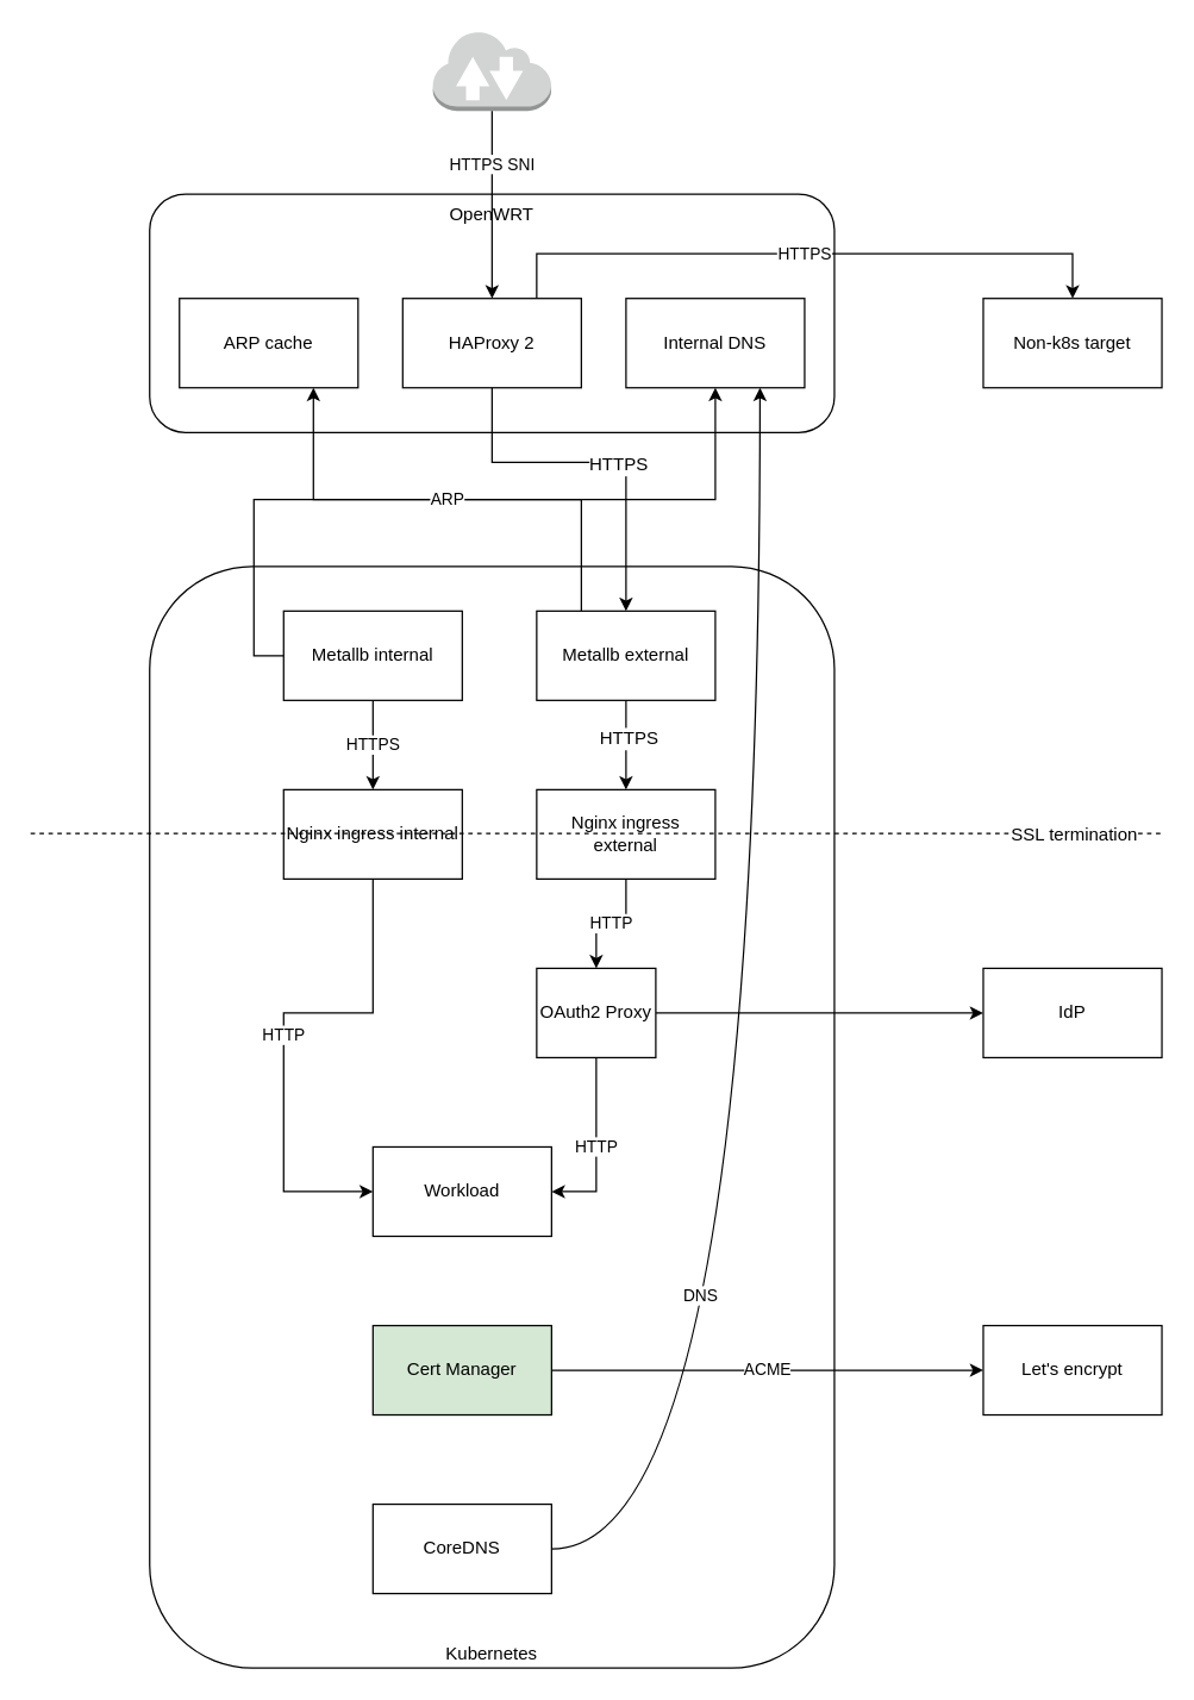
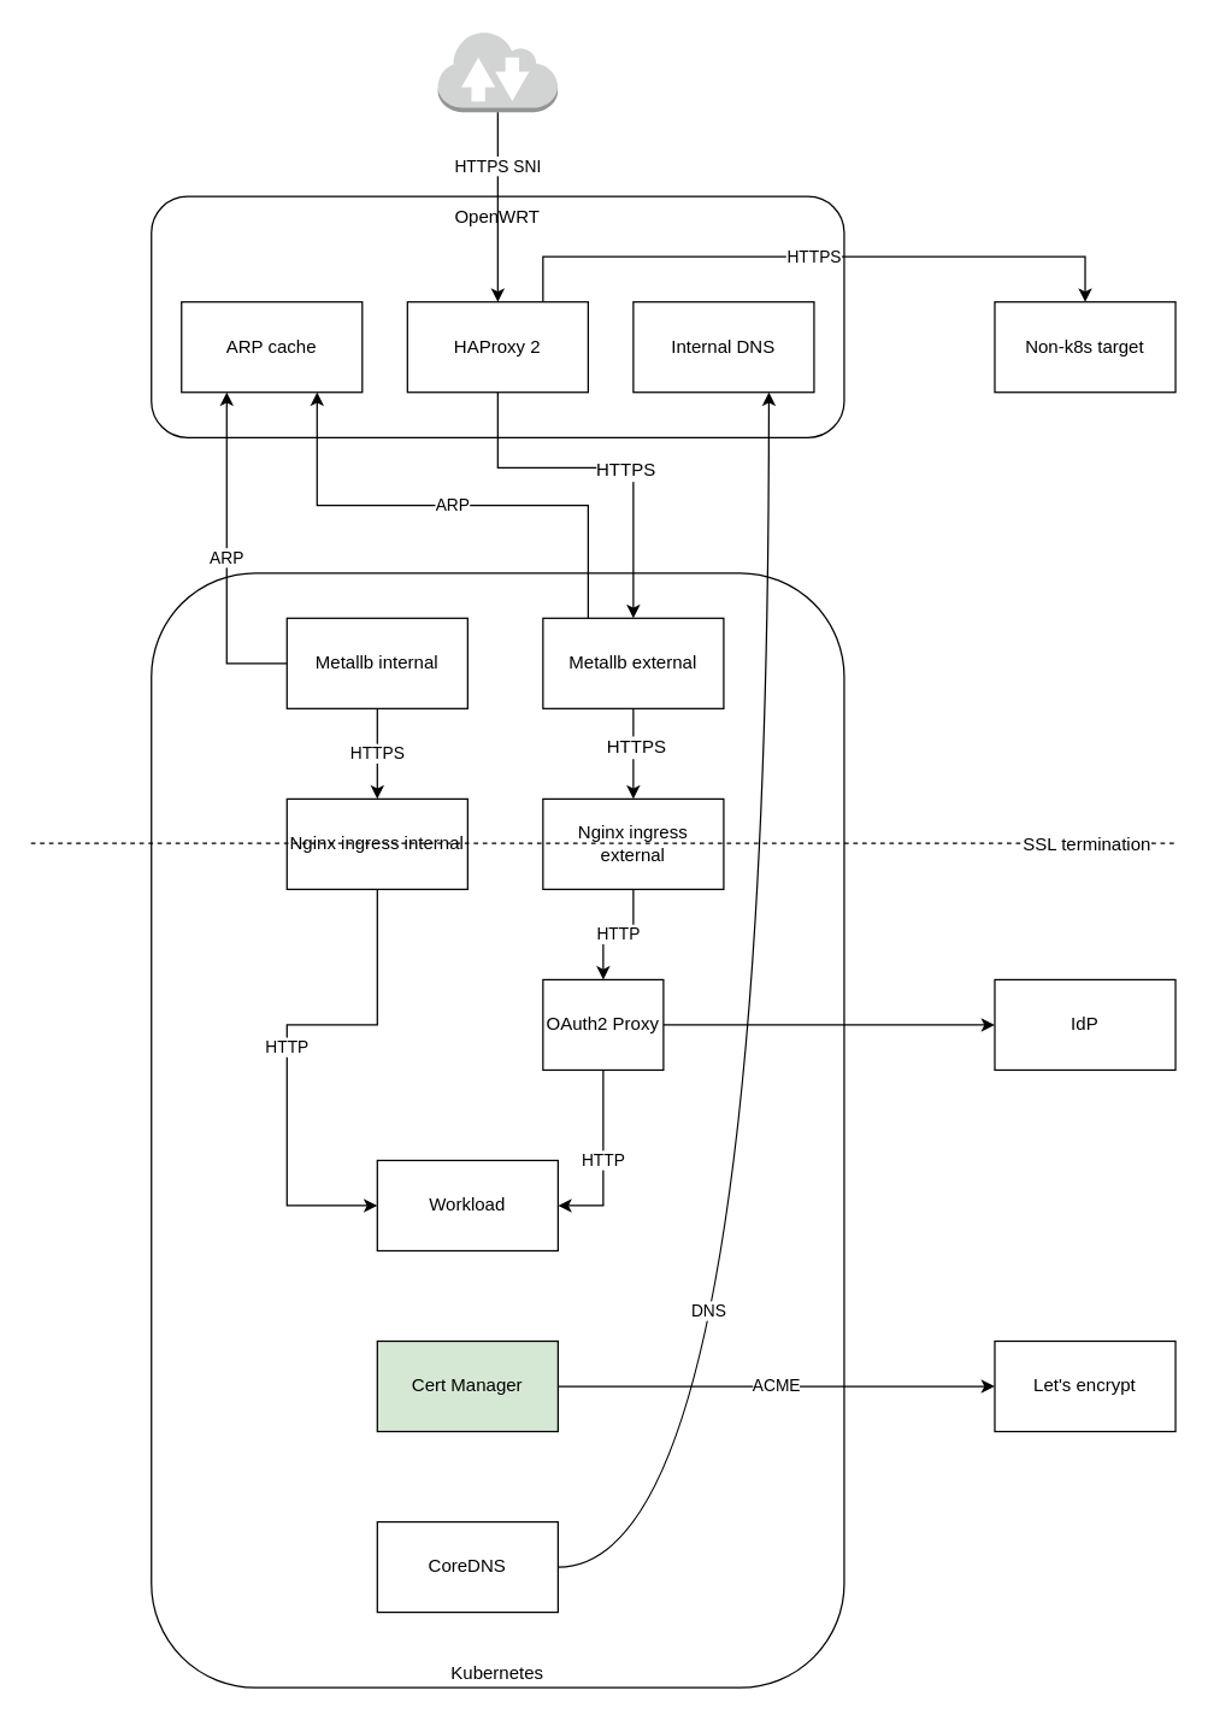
  <mxCell id="0" />
  <mxCell id="1" parent="0" />
  <mxCell id="2" value="Kubernetes" style="rounded=1;whiteSpace=wrap;html=1;verticalAlign=bottom;" vertex="1" parent="1"><mxGeometry x="100" y="380" width="460" height="740" as="geometry" /></mxCell>
  <mxCell id="3" value="OpenWRT" style="rounded=1;whiteSpace=wrap;html=1;horizontal=1;verticalAlign=top;" parent="1" vertex="1"><mxGeometry x="100" y="130" width="460" height="160" as="geometry" /></mxCell>
  <mxCell id="4" value="HTTPS" style="edgeStyle=orthogonalEdgeStyle;rounded=0;orthogonalLoop=1;jettySize=auto;html=1;entryX=0.5;entryY=0;entryDx=0;entryDy=0;exitX=0.75;exitY=0;exitDx=0;exitDy=0;" edge="1" parent="1" source="7" target="9"><mxGeometry relative="1" as="geometry"><Array as="points"><mxPoint x="360" y="170" /><mxPoint x="720" y="170" /></Array></mxGeometry></mxCell>
  <mxCell id="5" style="edgeStyle=orthogonalEdgeStyle;rounded=0;orthogonalLoop=1;jettySize=auto;html=1;exitX=0.5;exitY=1;exitDx=0;exitDy=0;" edge="1" parent="1" source="7" target="14"><mxGeometry relative="1" as="geometry"><Array as="points"><mxPoint x="330" y="310" /><mxPoint x="420" y="310" /></Array></mxGeometry></mxCell>
  <mxCell id="6" value="HTTPS" style="text;html=1;align=center;verticalAlign=middle;resizable=0;points=[];;labelBackgroundColor=#ffffff;" vertex="1" connectable="0" parent="5"><mxGeometry x="0.114" y="-1" relative="1" as="geometry"><mxPoint as="offset" /></mxGeometry></mxCell>
  <mxCell id="7" value="HAProxy 2" style="rounded=0;whiteSpace=wrap;html=1;" parent="1" vertex="1"><mxGeometry x="270" y="200" width="120" height="60" as="geometry" /></mxCell>
  <mxCell id="8" value="" style="outlineConnect=0;dashed=0;verticalLabelPosition=bottom;verticalAlign=top;align=center;html=1;shape=mxgraph.aws3.internet_2;fillColor=#D2D3D3;gradientColor=none;" parent="1" vertex="1"><mxGeometry x="290.25" y="20" width="79.5" height="54" as="geometry" /></mxCell>
  <mxCell id="9" value="Non-k8s target" style="rounded=0;whiteSpace=wrap;html=1;" vertex="1" parent="1"><mxGeometry x="660" y="200" width="120" height="60" as="geometry" /></mxCell>
  <mxCell id="10" value="ARP cache" style="rounded=0;whiteSpace=wrap;html=1;" vertex="1" parent="1"><mxGeometry x="120" y="200" width="120" height="60" as="geometry" /></mxCell>
  <mxCell id="11" value="ARP" style="edgeStyle=orthogonalEdgeStyle;rounded=0;orthogonalLoop=1;jettySize=auto;html=1;exitX=0.25;exitY=0;exitDx=0;exitDy=0;entryX=0.75;entryY=1;entryDx=0;entryDy=0;" edge="1" parent="1" source="14" target="10"><mxGeometry relative="1" as="geometry" /></mxCell>
  <mxCell id="12" style="edgeStyle=orthogonalEdgeStyle;rounded=0;orthogonalLoop=1;jettySize=auto;html=1;exitX=0.5;exitY=1;exitDx=0;exitDy=0;entryX=0.5;entryY=0;entryDx=0;entryDy=0;" edge="1" parent="1" source="14" target="19"><mxGeometry relative="1" as="geometry" /></mxCell>
  <mxCell id="13" value="HTTPS" style="text;html=1;align=center;verticalAlign=middle;resizable=0;points=[];;labelBackgroundColor=#ffffff;" vertex="1" connectable="0" parent="12"><mxGeometry x="-0.167" y="1" relative="1" as="geometry"><mxPoint as="offset" /></mxGeometry></mxCell>
  <mxCell id="14" value="Metallb external" style="rounded=0;whiteSpace=wrap;html=1;" vertex="1" parent="1"><mxGeometry x="360" y="410" width="120" height="60" as="geometry" /></mxCell>
- <mxCell id="15" value="ARP" style="edgeStyle=orthogonalEdgeStyle;rounded=0;orthogonalLoop=1;jettySize=auto;html=1;exitX=0;exitY=0.5;exitDx=0;exitDy=0;" edge="1" parent="1" source="17" target="34"><mxGeometry relative="1" as="geometry" /></mxCell>
+ <mxCell id="15" value="ARP" style="edgeStyle=orthogonalEdgeStyle;rounded=0;orthogonalLoop=1;jettySize=auto;html=1;exitX=0;exitY=0.5;exitDx=0;exitDy=0;entryX=0.25;entryY=1;entryDx=0;entryDy=0;" edge="1" parent="1" source="17" target="10"><mxGeometry relative="1" as="geometry" /></mxCell>
  <mxCell id="16" value="HTTPS" style="edgeStyle=orthogonalEdgeStyle;rounded=0;orthogonalLoop=1;jettySize=auto;html=1;exitX=0.5;exitY=1;exitDx=0;exitDy=0;entryX=0.5;entryY=0;entryDx=0;entryDy=0;" edge="1" parent="1" source="17" target="21"><mxGeometry relative="1" as="geometry" /></mxCell>
  <mxCell id="17" value="Metallb internal" style="rounded=0;whiteSpace=wrap;html=1;" vertex="1" parent="1"><mxGeometry x="190" y="410" width="120" height="60" as="geometry" /></mxCell>
  <mxCell id="18" value="HTTP" style="edgeStyle=orthogonalEdgeStyle;rounded=0;orthogonalLoop=1;jettySize=auto;html=1;exitX=0.5;exitY=1;exitDx=0;exitDy=0;entryX=0.5;entryY=0;entryDx=0;entryDy=0;" edge="1" parent="1" source="19" target="24"><mxGeometry relative="1" as="geometry" /></mxCell>
  <mxCell id="19" value="Nginx ingress external" style="rounded=0;whiteSpace=wrap;html=1;" vertex="1" parent="1"><mxGeometry x="360" y="530" width="120" height="60" as="geometry" /></mxCell>
  <mxCell id="20" value="HTTP" style="edgeStyle=orthogonalEdgeStyle;rounded=0;orthogonalLoop=1;jettySize=auto;html=1;exitX=0.5;exitY=1;exitDx=0;exitDy=0;entryX=0;entryY=0.5;entryDx=0;entryDy=0;" edge="1" parent="1" source="21" target="25"><mxGeometry relative="1" as="geometry"><Array as="points"><mxPoint x="250" y="680" /><mxPoint x="190" y="680" /><mxPoint x="190" y="800" /></Array></mxGeometry></mxCell>
  <mxCell id="21" value="Nginx ingress internal" style="rounded=0;whiteSpace=wrap;html=1;" vertex="1" parent="1"><mxGeometry x="190" y="530" width="120" height="60" as="geometry" /></mxCell>
  <mxCell id="22" value="HTTP" style="edgeStyle=orthogonalEdgeStyle;rounded=0;orthogonalLoop=1;jettySize=auto;html=1;exitX=0.5;exitY=1;exitDx=0;exitDy=0;entryX=1;entryY=0.5;entryDx=0;entryDy=0;" edge="1" parent="1" source="24" target="25"><mxGeometry relative="1" as="geometry" /></mxCell>
  <mxCell id="23" style="edgeStyle=orthogonalEdgeStyle;rounded=0;orthogonalLoop=1;jettySize=auto;html=1;exitX=1;exitY=0.5;exitDx=0;exitDy=0;" edge="1" parent="1" source="24" target="28"><mxGeometry relative="1" as="geometry" /></mxCell>
  <mxCell id="24" value="OAuth2 Proxy" style="rounded=0;whiteSpace=wrap;html=1;" vertex="1" parent="1"><mxGeometry x="360" y="650" width="80" height="60" as="geometry" /></mxCell>
  <mxCell id="25" value="Workload" style="rounded=0;whiteSpace=wrap;html=1;" vertex="1" parent="1"><mxGeometry x="250" y="770" width="120" height="60" as="geometry" /></mxCell>
  <mxCell id="26" value="" style="endArrow=none;dashed=1;html=1;" edge="1" parent="1"><mxGeometry width="50" height="50" relative="1" as="geometry"><mxPoint x="20" y="559.5" as="sourcePoint" /><mxPoint x="780" y="559.5" as="targetPoint" /></mxGeometry></mxCell>
  <mxCell id="27" value="SSL termination" style="text;html=1;align=center;verticalAlign=middle;resizable=0;points=[];;labelBackgroundColor=#ffffff;" vertex="1" connectable="0" parent="26"><mxGeometry x="0.579" y="2" relative="1" as="geometry"><mxPoint x="100" y="2.5" as="offset" /></mxGeometry></mxCell>
  <mxCell id="28" value="IdP" style="rounded=0;whiteSpace=wrap;html=1;" vertex="1" parent="1"><mxGeometry x="660" y="650" width="120" height="60" as="geometry" /></mxCell>
  <mxCell id="29" value="ACME" style="edgeStyle=orthogonalEdgeStyle;rounded=0;orthogonalLoop=1;jettySize=auto;html=1;exitX=1;exitY=0.5;exitDx=0;exitDy=0;" edge="1" parent="1" source="30" target="31"><mxGeometry relative="1" as="geometry" /></mxCell>
  <mxCell id="30" value="Cert Manager" style="rounded=0;whiteSpace=wrap;html=1;fillColor=#d5e8d4;" vertex="1" parent="1"><mxGeometry x="250" y="890" width="120" height="60" as="geometry" /></mxCell>
  <mxCell id="31" value="Let's encrypt" style="rounded=0;whiteSpace=wrap;html=1;" vertex="1" parent="1"><mxGeometry x="660" y="890" width="120" height="60" as="geometry" /></mxCell>
  <mxCell id="32" value="DNS" style="edgeStyle=orthogonalEdgeStyle;orthogonalLoop=1;jettySize=auto;html=1;exitX=1;exitY=0.5;exitDx=0;exitDy=0;entryX=0.75;entryY=1;entryDx=0;entryDy=0;curved=1;" edge="1" parent="1" source="33" target="34"><mxGeometry x="-0.326" y="40" relative="1" as="geometry"><mxPoint as="offset" /></mxGeometry></mxCell>
  <mxCell id="33" value="CoreDNS" style="rounded=0;whiteSpace=wrap;html=1;" vertex="1" parent="1"><mxGeometry x="250" y="1010" width="120" height="60" as="geometry" /></mxCell>
  <mxCell id="34" value="Internal DNS" style="rounded=0;whiteSpace=wrap;html=1;" parent="1" vertex="1"><mxGeometry x="420" y="200" width="120" height="60" as="geometry" /></mxCell>
  <mxCell id="35" value="HTTPS SNI" style="edgeStyle=orthogonalEdgeStyle;rounded=0;orthogonalLoop=1;jettySize=auto;html=1;exitX=0.5;exitY=1;exitDx=0;exitDy=0;exitPerimeter=0;entryX=0.5;entryY=0;entryDx=0;entryDy=0;" edge="1" parent="1" source="8" target="7"><mxGeometry x="-0.429" relative="1" as="geometry"><mxPoint x="480" y="74" as="sourcePoint" /><mxPoint x="390" y="230" as="targetPoint" /><Array as="points"><mxPoint x="330" y="100" /><mxPoint x="330" y="100" /></Array><mxPoint as="offset" /></mxGeometry></mxCell>
